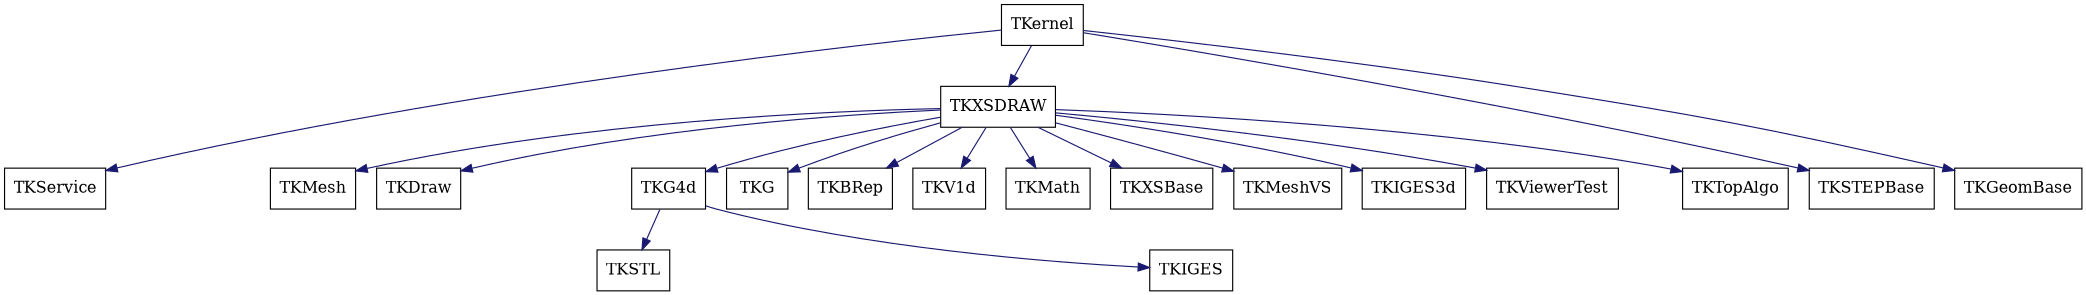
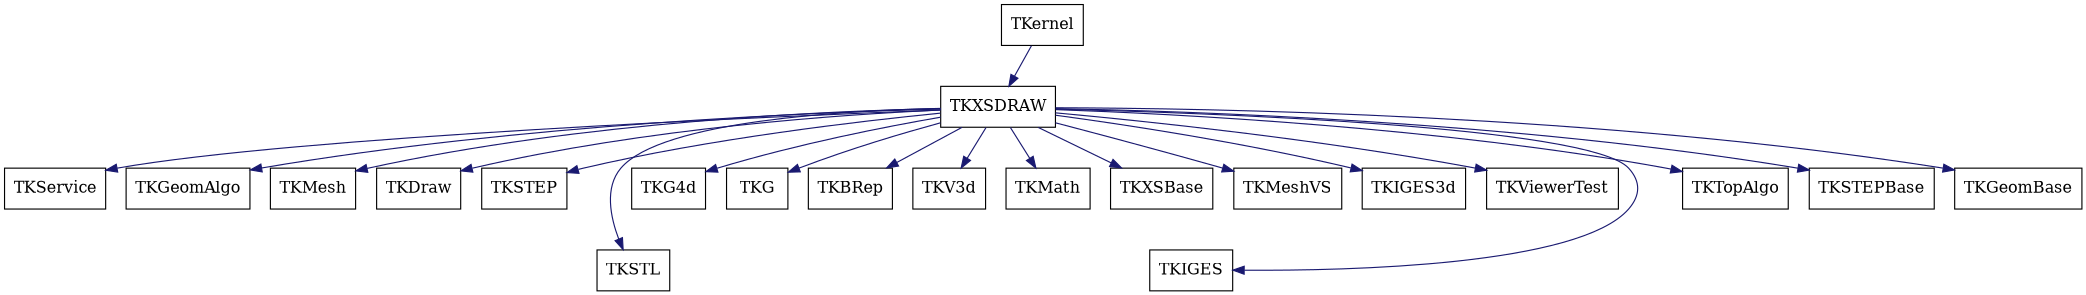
  digraph {
    aspect=1
    node [shape=box]
    edge [color=midnightblue style=solid]
    TKXSDRAW
    TKBRep
-   TKV3d [label=TKV1d]
+   TKV3d
    TKMath
    TKService
    TKXSBase
    TKMeshVS
    n8 [label=TKIGES3d]
    TKViewerTest
    n10 [label=TKG4d]
    TKSTEPBase
    TKTopAlgo
    TKGeomBase
+   TKGeomAlgo
    TKMesh
    TKDraw
+   TKSTEP
    TKIGES
    TKSTL
    n20 [label=TKG]
    TKernel
    TKXSDRAW -> TKBRep
    TKXSDRAW -> TKV3d
    TKXSDRAW -> TKMath
-   TKernel -> TKService
+   TKXSDRAW -> TKService
    TKXSDRAW -> TKXSBase
    TKXSDRAW -> TKMeshVS
    TKXSDRAW -> n8
    TKXSDRAW -> TKViewerTest
    TKXSDRAW -> n10
-   TKernel -> TKSTEPBase
+   TKXSDRAW -> TKSTEPBase
    TKXSDRAW -> TKTopAlgo
-   TKernel -> TKGeomBase
+   TKXSDRAW -> TKGeomBase
+   TKXSDRAW -> TKGeomAlgo
    TKXSDRAW -> TKMesh
    TKXSDRAW -> TKDraw
-   n10 -> TKIGES
-   n10 -> TKSTL
+   TKXSDRAW -> TKSTEP
+   TKXSDRAW -> TKIGES
+   TKXSDRAW -> TKSTL
    TKXSDRAW -> n20
    TKernel -> TKXSDRAW
  }
